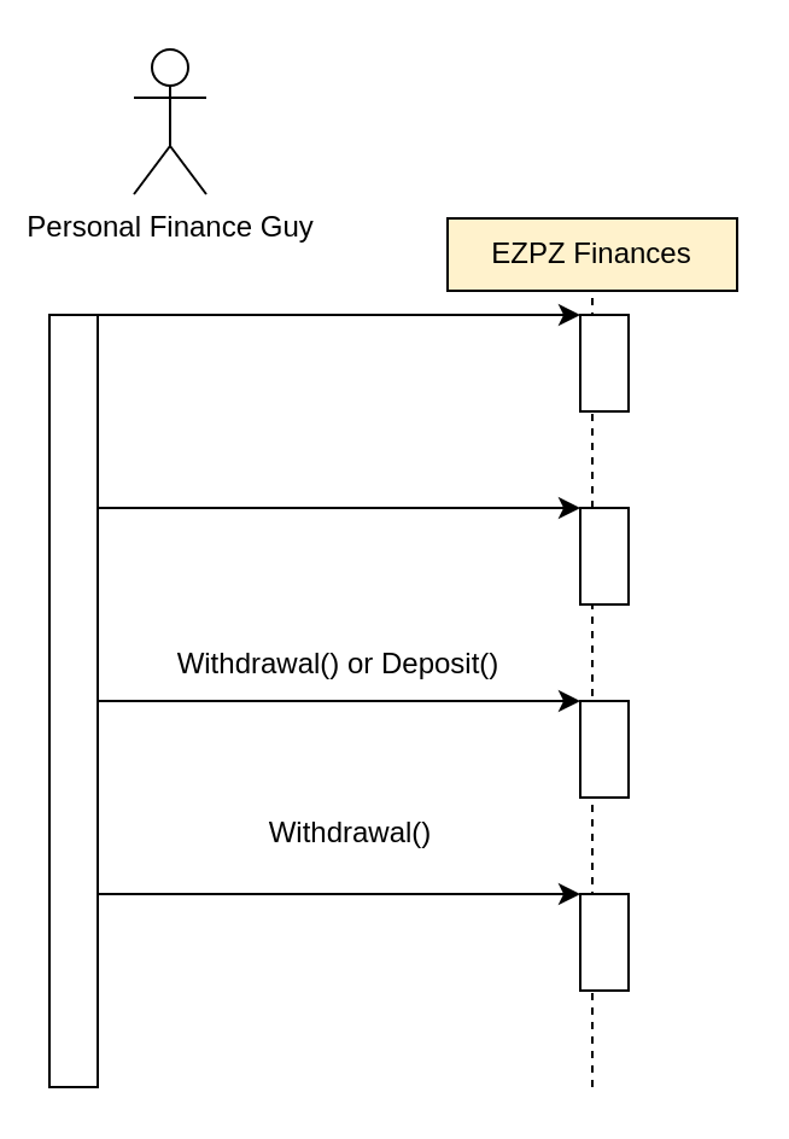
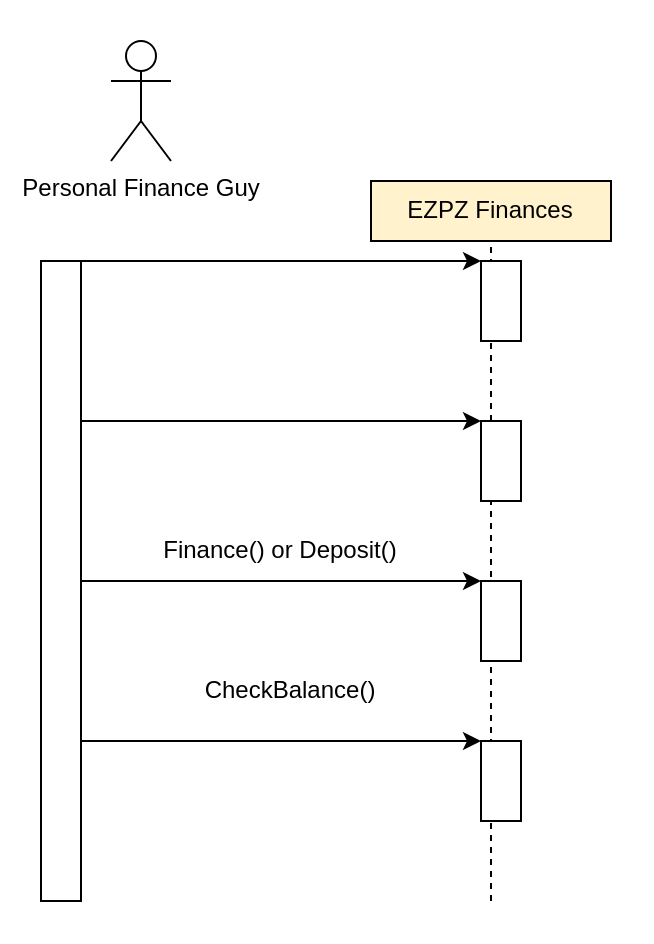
  <mxCell id="0" />
  <mxCell id="1" parent="0" />
  <mxCell id="2" value="Personal Finance Guy" style="shape=umlActor;verticalLabelPosition=bottom;verticalAlign=top;html=1;outlineConnect=0;" vertex="1" parent="1"><mxGeometry x="55" y="20" width="30" height="60" as="geometry" /></mxCell>
  <mxCell id="3" value="EZPZ Finances" style="rounded=0;whiteSpace=wrap;html=1;fillColor=#fff2cc;" vertex="1" parent="1"><mxGeometry x="185" y="90" width="120" height="30" as="geometry" /></mxCell>
  <mxCell id="4" value="" style="endArrow=none;dashed=1;html=1;rounded=0;entryX=0.5;entryY=1;entryDx=0;entryDy=0;" edge="1" parent="1" target="3"><mxGeometry width="50" height="50" relative="1" as="geometry"><mxPoint x="245" y="450" as="sourcePoint" /><mxPoint x="310" y="220" as="targetPoint" /></mxGeometry></mxCell>
  <mxCell id="5" value="" style="rounded=0;whiteSpace=wrap;html=1;" vertex="1" parent="1"><mxGeometry x="20" y="130" width="20" height="320" as="geometry" /></mxCell>
  <mxCell id="6" value="" style="endArrow=classic;html=1;rounded=0;" edge="1" parent="1"><mxGeometry width="50" height="50" relative="1" as="geometry"><mxPoint x="40" y="130" as="sourcePoint" /><mxPoint x="240" y="130" as="targetPoint" /></mxGeometry></mxCell>
  <mxCell id="7" value="" style="rounded=0;whiteSpace=wrap;html=1;" vertex="1" parent="1"><mxGeometry x="240" y="130" width="20" height="40" as="geometry" /></mxCell>
  <mxCell id="8" value="" style="endArrow=classic;html=1;rounded=0;" edge="1" parent="1"><mxGeometry width="50" height="50" relative="1" as="geometry"><mxPoint x="40" y="210" as="sourcePoint" /><mxPoint x="240" y="210" as="targetPoint" /></mxGeometry></mxCell>
- <mxCell id="9" value="Withdrawal() or Deposit()" style="text;html=1;strokeColor=none;fillColor=none;align=center;verticalAlign=middle;whiteSpace=wrap;rounded=0;" vertex="1" parent="1"><mxGeometry x="50" y="260" width="180" height="30" as="geometry" /></mxCell>
+ <mxCell id="9" value="Finance() or Deposit()" style="text;html=1;strokeColor=none;fillColor=none;align=center;verticalAlign=middle;whiteSpace=wrap;rounded=0;" vertex="1" parent="1"><mxGeometry x="50" y="260" width="180" height="30" as="geometry" /></mxCell>
  <mxCell id="10" value="" style="endArrow=classic;html=1;rounded=0;exitX=1;exitY=0.5;exitDx=0;exitDy=0;" edge="1" parent="1" source="5"><mxGeometry width="50" height="50" relative="1" as="geometry"><mxPoint x="50" y="290" as="sourcePoint" /><mxPoint x="240" y="290" as="targetPoint" /></mxGeometry></mxCell>
- <mxCell id="11" value="Withdrawal()" style="text;html=1;strokeColor=none;fillColor=none;align=center;verticalAlign=middle;whiteSpace=wrap;rounded=0;" vertex="1" parent="1"><mxGeometry x="50" y="330" width="190" height="30" as="geometry" /></mxCell>
+ <mxCell id="11" value="CheckBalance()" style="text;html=1;strokeColor=none;fillColor=none;align=center;verticalAlign=middle;whiteSpace=wrap;rounded=0;" vertex="1" parent="1"><mxGeometry x="50" y="330" width="190" height="30" as="geometry" /></mxCell>
  <mxCell id="12" value="" style="endArrow=classic;html=1;rounded=0;exitX=1;exitY=0.75;exitDx=0;exitDy=0;" edge="1" parent="1" source="5"><mxGeometry width="50" height="50" relative="1" as="geometry"><mxPoint x="50" y="370" as="sourcePoint" /><mxPoint x="240" y="370" as="targetPoint" /></mxGeometry></mxCell>
  <mxCell id="13" value="" style="rounded=0;whiteSpace=wrap;html=1;" vertex="1" parent="1"><mxGeometry x="240" y="210" width="20" height="40" as="geometry" /></mxCell>
  <mxCell id="14" value="" style="rounded=0;whiteSpace=wrap;html=1;" vertex="1" parent="1"><mxGeometry x="240" y="290" width="20" height="40" as="geometry" /></mxCell>
  <mxCell id="15" value="" style="rounded=0;whiteSpace=wrap;html=1;" vertex="1" parent="1"><mxGeometry x="240" y="370" width="20" height="40" as="geometry" /></mxCell>
